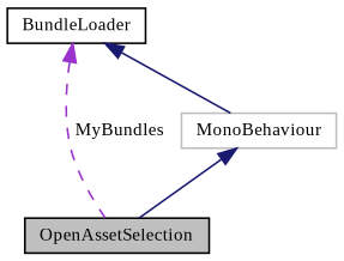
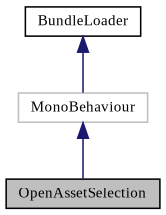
  digraph {
    fontname="Liberation Serif"
    node [color=black fillcolor=white fontname="Liberation Serif" fontsize=10 shape=record style=filled]
    edge [color=midnightblue dir=back fontname="Liberation Serif" fontsize=10 labelfontname=Helvetica labelfontsize=10 style=solid]
    n1 [fillcolor=grey75 fontcolor=black height=0.2 label=OpenAssetSelection width=0.4]
    n2 [color=grey75 height=0.2 label=MonoBehaviour width=0.4]
    n3 [height=0.2 label=BundleLoader width=0.4]
    n2 -> n1
-   n3 -> n1 [color=darkorchid3 label=" MyBundles" style=dashed]
    n3 -> n2
  }
